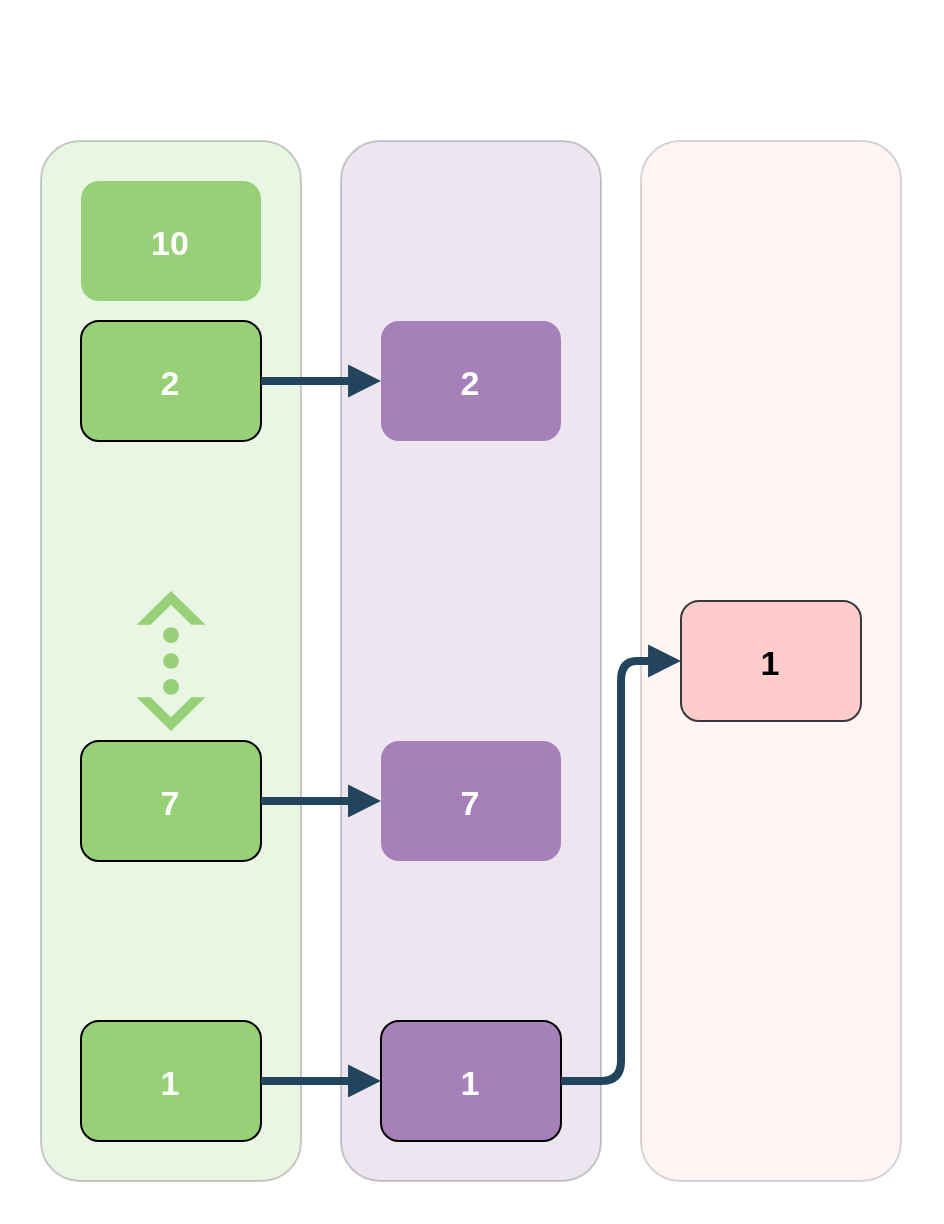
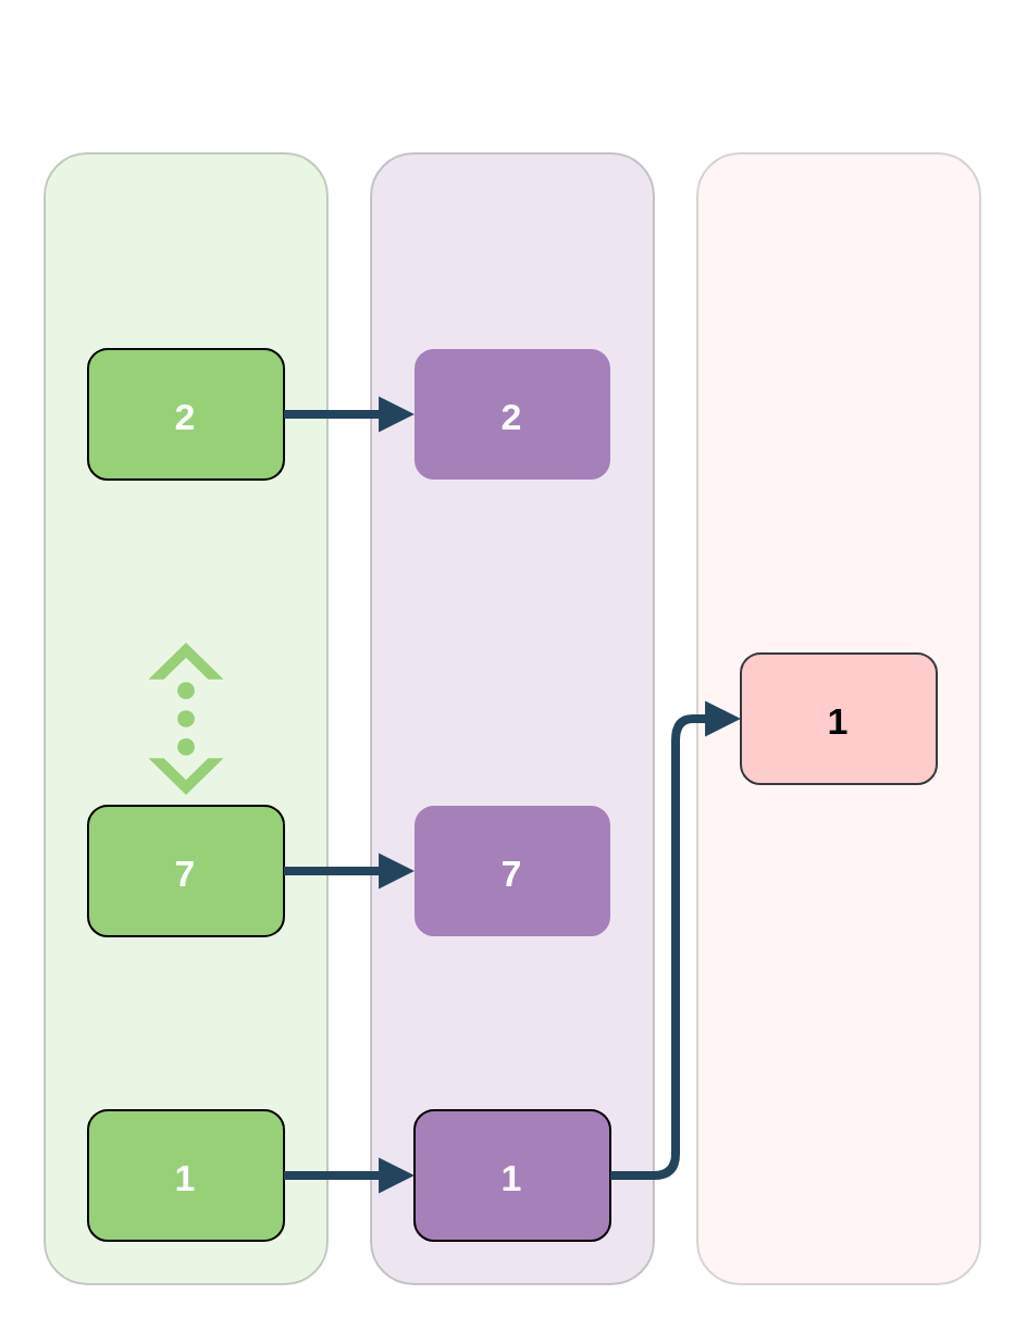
  <mxCell id="0" />
  <mxCell id="1" parent="0" />
  <mxCell id="2" value="" style="group" vertex="1" connectable="0" parent="1"><mxGeometry width="430" height="570" as="geometry" x="20" y="20" /></mxCell>
  <mxCell id="3" value="&lt;div style=&quot;text-align: justify;&quot;&gt;&lt;/div&gt;" style="rounded=1;whiteSpace=wrap;html=1;labelBackgroundColor=none;fontSize=17;fillColor=#97D077;opacity=20;" vertex="1" parent="2"><mxGeometry y="50" width="130" height="520" as="geometry" /></mxCell>
  <mxCell id="4" value="" style="rounded=1;whiteSpace=wrap;html=1;labelBackgroundColor=none;fontSize=17;fillColor=#A680B8;opacity=20;" vertex="1" parent="2"><mxGeometry x="150" y="50" width="130" height="520" as="geometry" /></mxCell>
- <mxCell id="5" value="10" style="rounded=1;fillColor=#97D077;strokeColor=none;shadow=0;gradientColor=none;fontStyle=1;fontColor=#FFFFFF;fontSize=17;" vertex="1" parent="2"><mxGeometry x="20" y="70" width="90" height="60" as="geometry" /></mxCell>
  <mxCell id="6" value="2" style="rounded=1;fillColor=#A680B8;strokeColor=none;shadow=0;gradientColor=none;fontStyle=1;fontColor=#FFFFFF;fontSize=17;" vertex="1" parent="2"><mxGeometry x="170" y="140" width="90" height="60" as="geometry" /></mxCell>
  <mxCell id="7" value="2" style="rounded=1;fillColor=#97D077;strokeColor=default;shadow=0;gradientColor=none;fontStyle=1;fontColor=#FFFFFF;fontSize=17;" vertex="1" parent="2"><mxGeometry x="20" y="140" width="90" height="60" as="geometry" /></mxCell>
  <mxCell id="8" value="" style="edgeStyle=elbowEdgeStyle;elbow=vertical;strokeWidth=4;endArrow=block;endFill=1;fontStyle=1;strokeColor=#23445D;exitX=1;exitY=0.5;exitDx=0;exitDy=0;entryX=0;entryY=0.5;entryDx=0;entryDy=0;" edge="1" parent="2" source="7" target="6"><mxGeometry x="367" y="160" width="100" height="100" as="geometry"><mxPoint x="367" y="260" as="sourcePoint" /><mxPoint x="1077" y="364.5" as="targetPoint" /></mxGeometry></mxCell>
  <mxCell id="9" value="1" style="rounded=1;fillColor=#97D077;strokeColor=default;shadow=0;gradientColor=none;fontStyle=1;fontColor=#FFFFFF;fontSize=17;" vertex="1" parent="2"><mxGeometry x="20" y="490" width="90" height="60" as="geometry" /></mxCell>
  <mxCell id="10" value="7" style="rounded=1;fillColor=#97D077;strokeColor=default;shadow=0;gradientColor=none;fontStyle=1;fontColor=#FFFFFF;fontSize=17;" vertex="1" parent="2"><mxGeometry x="20" y="350" width="90" height="60" as="geometry" /></mxCell>
  <mxCell id="11" value="1" style="rounded=1;fillColor=#A680B8;strokeColor=default;shadow=0;gradientColor=none;fontStyle=1;fontColor=#FFFFFF;fontSize=17;" vertex="1" parent="2"><mxGeometry x="170" y="490" width="90" height="60" as="geometry" /></mxCell>
  <mxCell id="12" value="" style="edgeStyle=elbowEdgeStyle;elbow=vertical;strokeWidth=4;endArrow=block;endFill=1;fontStyle=1;strokeColor=#23445D;exitX=1;exitY=0.5;exitDx=0;exitDy=0;entryX=0;entryY=0.5;entryDx=0;entryDy=0;" edge="1" parent="2" source="9" target="11"><mxGeometry x="377" y="170" width="100" height="100" as="geometry"><mxPoint x="120" y="180" as="sourcePoint" /><mxPoint x="180" y="180" as="targetPoint" /></mxGeometry></mxCell>
  <mxCell id="13" value="" style="shape=mxgraph.signs.tech.ethernet;html=1;pointerEvents=1;fillColor=#97D077;strokeColor=none;verticalLabelPosition=bottom;verticalAlign=top;align=center;sketch=0;labelBackgroundColor=none;direction=south;" vertex="1" parent="2"><mxGeometry x="47.75" y="275" width="34.5" height="70" as="geometry" /></mxCell>
  <mxCell id="14" value="7" style="rounded=1;fillColor=#A680B8;strokeColor=none;shadow=0;gradientColor=none;fontStyle=1;fontColor=#FFFFFF;fontSize=17;" vertex="1" parent="2"><mxGeometry x="170" y="350" width="90" height="60" as="geometry" /></mxCell>
  <mxCell id="15" value="" style="edgeStyle=elbowEdgeStyle;elbow=vertical;strokeWidth=4;endArrow=block;endFill=1;fontStyle=1;strokeColor=#23445D;exitX=1;exitY=0.5;exitDx=0;exitDy=0;entryX=0;entryY=0.5;entryDx=0;entryDy=0;" edge="1" parent="2" source="10" target="14"><mxGeometry x="377" y="170" width="100" height="100" as="geometry"><mxPoint x="120" y="180" as="sourcePoint" /><mxPoint x="180" y="180" as="targetPoint" /></mxGeometry></mxCell>
  <mxCell id="16" value="" style="rounded=1;whiteSpace=wrap;html=1;labelBackgroundColor=none;fontSize=17;fillColor=#ffcccc;opacity=20;strokeColor=#36393d;" vertex="1" parent="2"><mxGeometry x="300" y="50" width="130" height="520" as="geometry" /></mxCell>
  <mxCell id="17" value="1" style="rounded=1;fillColor=#ffcccc;strokeColor=#36393d;shadow=0;fontStyle=1;fontSize=17;" vertex="1" parent="2"><mxGeometry x="320" y="280" width="90" height="60" as="geometry" /></mxCell>
  <mxCell id="18" value="" style="edgeStyle=elbowEdgeStyle;strokeWidth=4;endArrow=block;endFill=1;fontStyle=1;strokeColor=#23445D;exitX=1;exitY=0.5;exitDx=0;exitDy=0;entryX=0;entryY=0.5;entryDx=0;entryDy=0;" edge="1" parent="2" source="11" target="17"><mxGeometry x="387" y="180" width="100" height="100" as="geometry"><mxPoint x="120" y="530" as="sourcePoint" /><mxPoint x="180" y="530" as="targetPoint" /></mxGeometry></mxCell>
